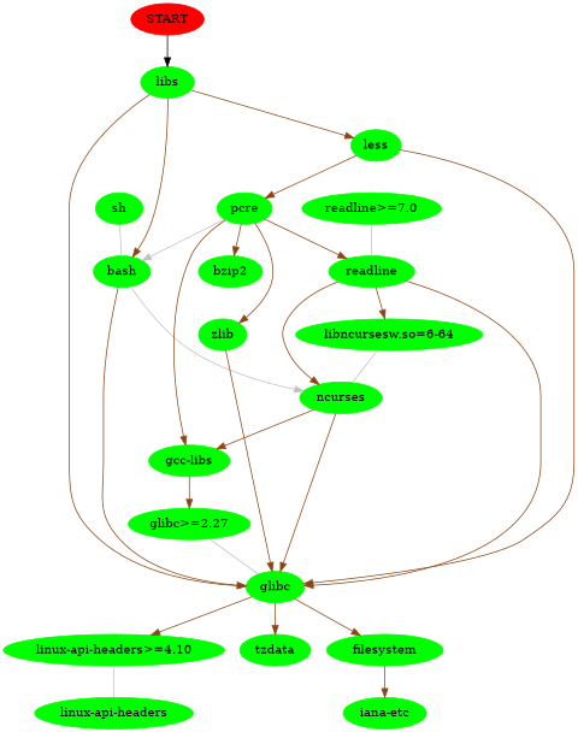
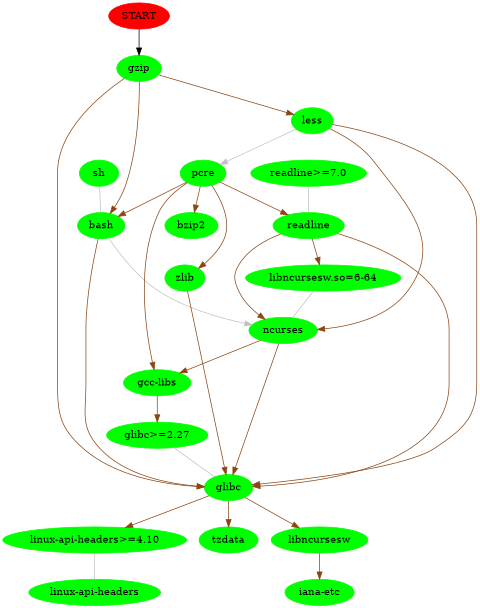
  digraph {
    node [color=green style=filled]
    edge [color=chocolate4]
    START [color=red]
-   gzip [label=libs]
+   gzip
    glibc
    bash
    less
    "linux-api-headers>=4.10"
    tzdata
-   filesystem
+   filesystem [label=libncursesw]
    ncurses
    pcre
    "linux-api-headers"
    "iana-etc"
    "readline>=7.0"
    readline
    "gcc-libs"
    "libncursesw.so=6-64"
    "glibc>=2.27"
    zlib
    bzip2
    sh
    START -> gzip [color=""]
    gzip -> glibc
    gzip -> bash
    gzip -> less
    glibc -> "linux-api-headers>=4.10"
    glibc -> tzdata
    glibc -> filesystem
    bash -> glibc
    bash -> ncurses [color=grey]
    less -> glibc
-   less -> pcre
+   less -> ncurses
+   less -> pcre [color=grey]
    "linux-api-headers>=4.10" -> "linux-api-headers" [arrowhead=none color=grey]
    filesystem -> "iana-etc"
    ncurses -> glibc
    ncurses -> "gcc-libs"
-   pcre -> bash [color=grey]
+   pcre -> bash
    pcre -> readline
    pcre -> "gcc-libs"
    pcre -> zlib
    pcre -> bzip2
    "readline>=7.0" -> readline [arrowhead=none color=grey]
    readline -> glibc
    readline -> ncurses
    readline -> "libncursesw.so=6-64"
    "gcc-libs" -> "glibc>=2.27"
    "libncursesw.so=6-64" -> ncurses [arrowhead=none color=grey]
    "glibc>=2.27" -> glibc [arrowhead=none color=grey]
    zlib -> glibc
    sh -> bash [arrowhead=none color=grey]
  }
